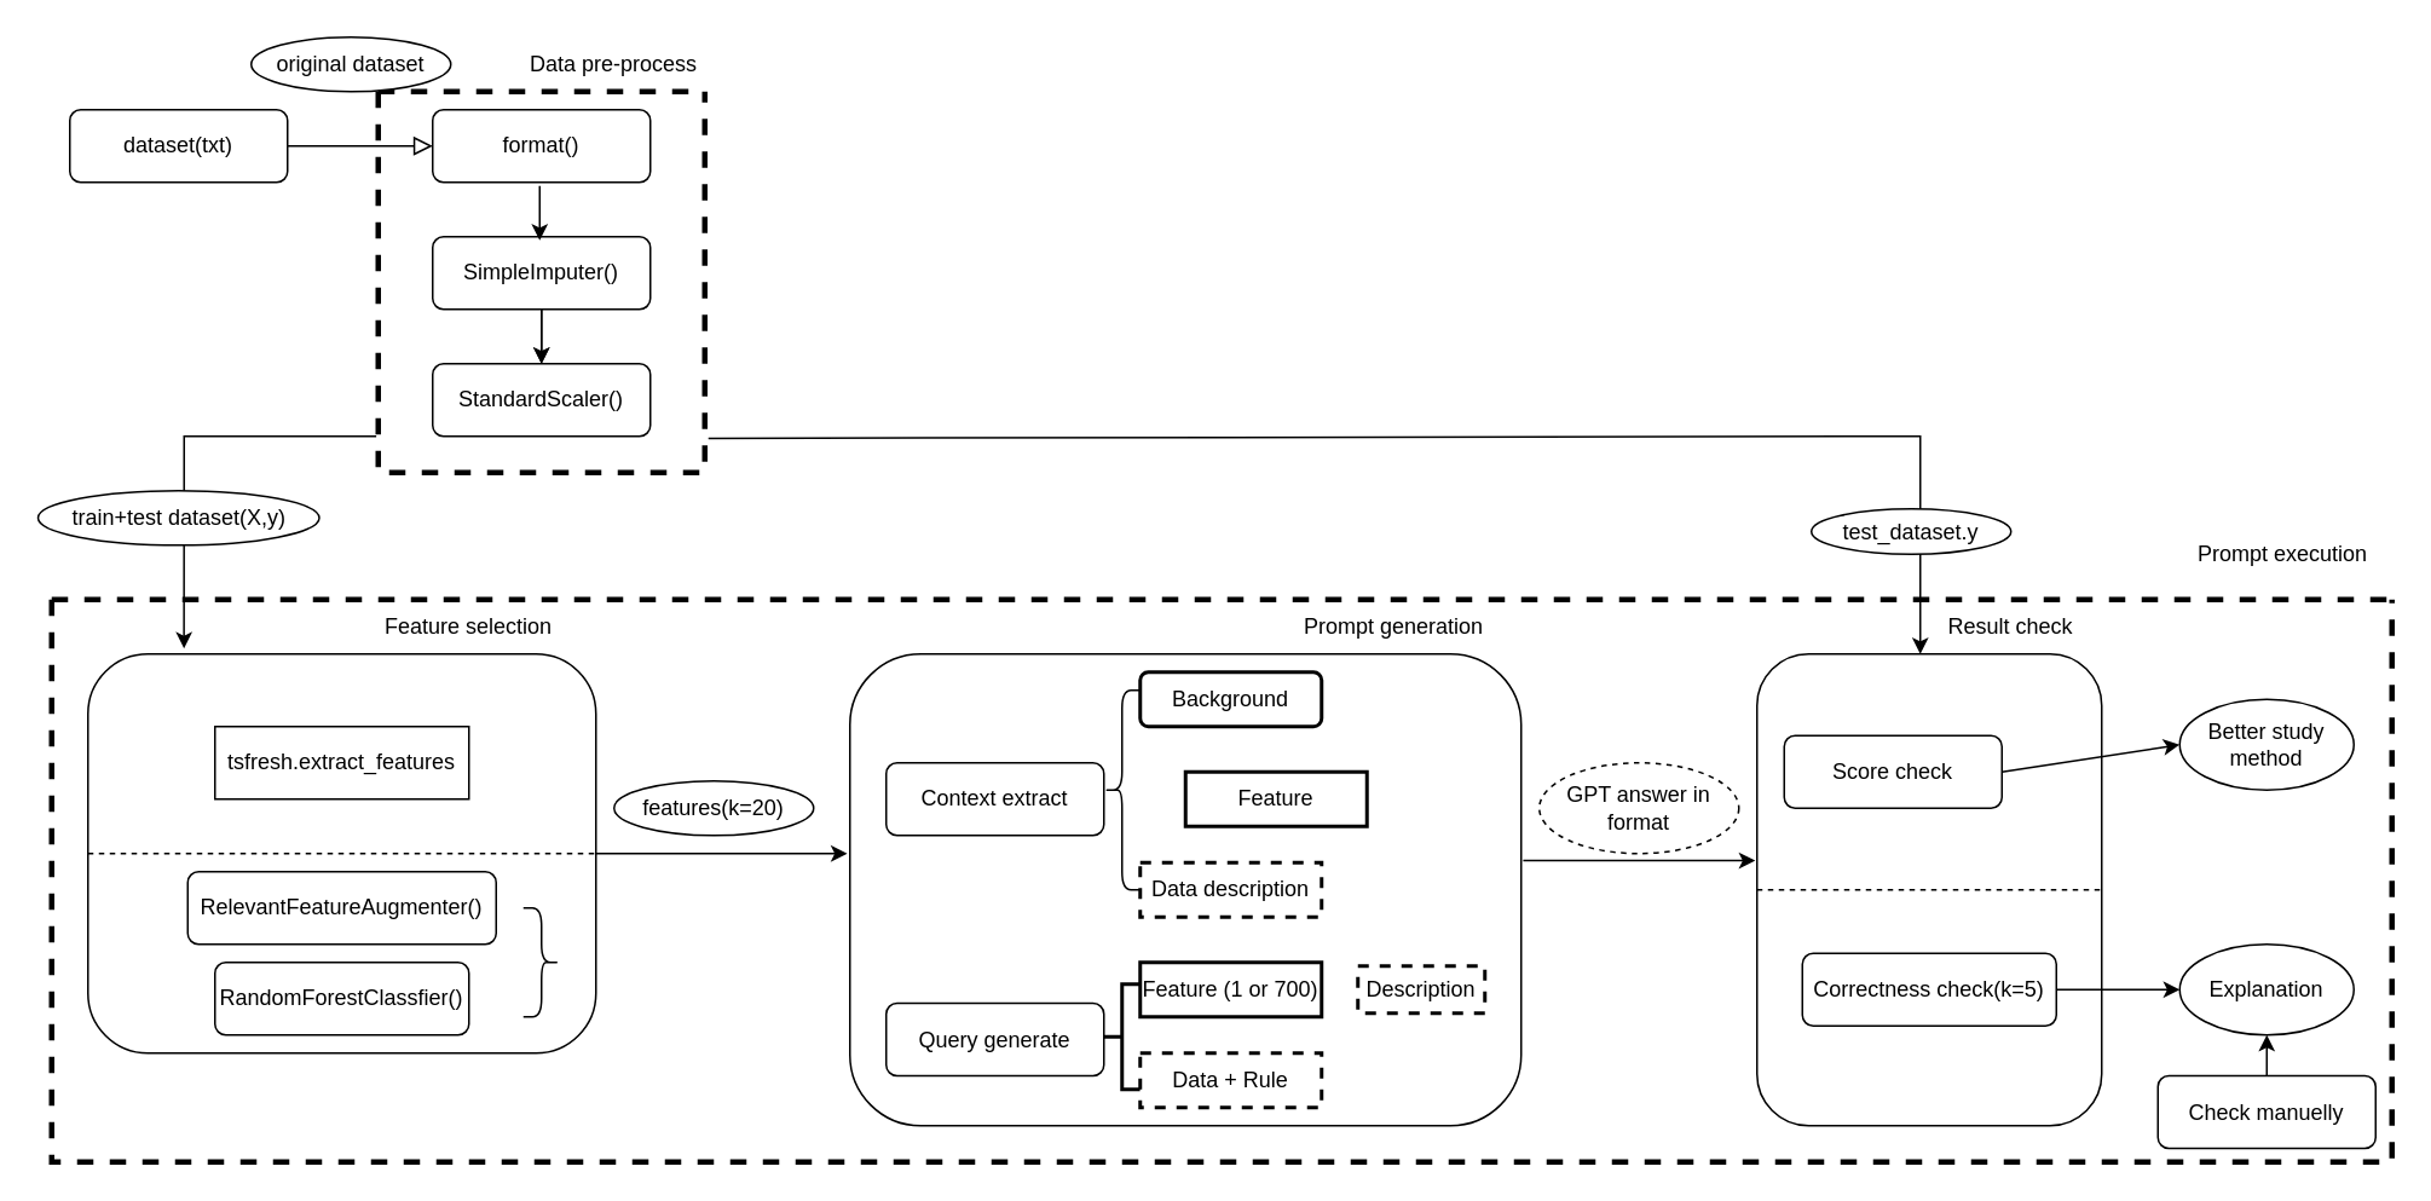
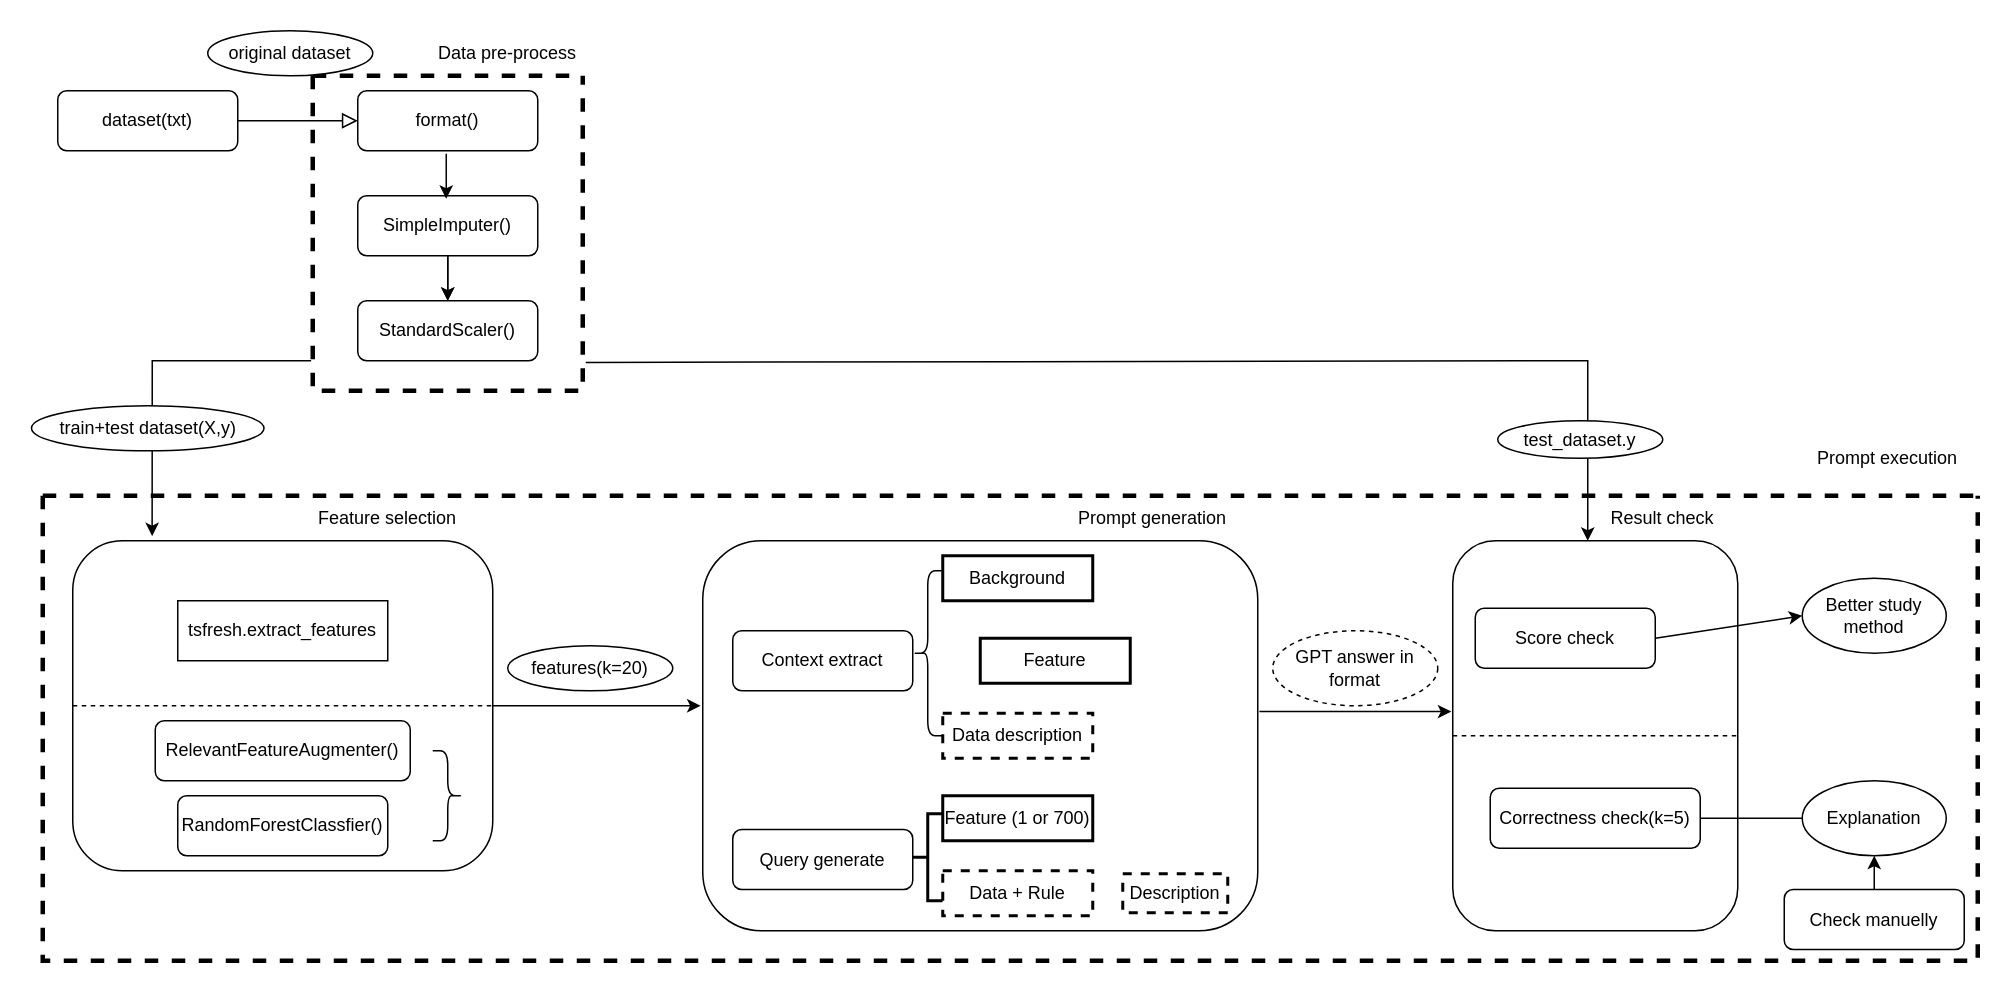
  <mxCell id="0" />
  <mxCell id="1" parent="0" />
  <mxCell id="2" value="" style="rounded=0;html=1;jettySize=auto;orthogonalLoop=1;fontSize=11;endArrow=block;endFill=0;endSize=8;strokeWidth=1;shadow=0;labelBackgroundColor=none;edgeStyle=orthogonalEdgeStyle;exitX=1;exitY=0.5;exitDx=0;exitDy=0;entryX=0;entryY=0.5;entryDx=0;entryDy=0;" parent="1" edge="1" target="9" source="3"><mxGeometry relative="1" as="geometry"><mxPoint x="168" y="162" as="sourcePoint" /><mxPoint x="238" y="152" as="targetPoint" /><Array as="points"><mxPoint x="168" y="80" /><mxPoint x="168" y="80" /></Array></mxGeometry></mxCell>
  <mxCell id="3" value="dataset(txt)" style="rounded=1;whiteSpace=wrap;html=1;fontSize=12;glass=0;strokeWidth=1;shadow=0;" parent="1" vertex="1"><mxGeometry x="38" y="60" width="120" height="40" as="geometry" /></mxCell>
  <mxCell id="4" value="" style="edgeStyle=orthogonalEdgeStyle;rounded=0;orthogonalLoop=1;jettySize=auto;html=1;" edge="1" parent="1" source="5" target="6"><mxGeometry relative="1" as="geometry" /></mxCell>
  <mxCell id="5" value="SimpleImputer()" style="rounded=1;whiteSpace=wrap;html=1;fontSize=12;glass=0;strokeWidth=1;shadow=0;" parent="1" vertex="1"><mxGeometry x="238" y="130" width="120" height="40" as="geometry" /></mxCell>
  <mxCell id="6" value="StandardScaler()" style="rounded=1;whiteSpace=wrap;html=1;fontSize=12;glass=0;strokeWidth=1;shadow=0;" parent="1" vertex="1"><mxGeometry x="238" y="200" width="120" height="40" as="geometry" /></mxCell>
  <mxCell id="7" value="" style="endArrow=classic;html=1;rounded=0;exitX=0.5;exitY=1;exitDx=0;exitDy=0;entryX=0.5;entryY=0;entryDx=0;entryDy=0;" parent="1" source="5" target="6" edge="1"><mxGeometry width="50" height="50" relative="1" as="geometry"><mxPoint x="328" y="330" as="sourcePoint" /><mxPoint x="378" y="280" as="targetPoint" /></mxGeometry></mxCell>
  <mxCell id="8" value="" style="swimlane;startSize=0;dashed=1;strokeWidth=3;" parent="1" vertex="1"><mxGeometry x="208" y="50" width="180" height="210" as="geometry" /></mxCell>
  <mxCell id="9" value="format()" style="rounded=1;whiteSpace=wrap;html=1;fontSize=12;glass=0;strokeWidth=1;shadow=0;" vertex="1" parent="8"><mxGeometry x="30" y="10" width="120" height="40" as="geometry" /></mxCell>
  <mxCell id="10" value="Data pre-process" style="text;html=1;strokeColor=none;fillColor=none;align=center;verticalAlign=middle;whiteSpace=wrap;rounded=0;" parent="1" vertex="1"><mxGeometry x="278" y="20" width="120" height="30" as="geometry" /></mxCell>
  <mxCell id="11" value="" style="swimlane;startSize=0;dashed=1;strokeWidth=3;" parent="1" vertex="1"><mxGeometry x="28" y="330" width="1290" height="310" as="geometry" /></mxCell>
  <mxCell id="12" value="" style="rounded=1;whiteSpace=wrap;html=1;" vertex="1" parent="11"><mxGeometry x="20" y="30" width="280" height="220" as="geometry" /></mxCell>
  <mxCell id="13" value="Feature selection" style="text;html=1;strokeColor=none;fillColor=none;align=center;verticalAlign=middle;whiteSpace=wrap;rounded=0;" vertex="1" parent="11"><mxGeometry x="170" width="120" height="30" as="geometry" /></mxCell>
  <mxCell id="14" value="" style="endArrow=none;dashed=1;html=1;rounded=0;exitX=0;exitY=0.5;exitDx=0;exitDy=0;entryX=1;entryY=0.5;entryDx=0;entryDy=0;" edge="1" parent="11" source="12" target="12"><mxGeometry width="50" height="50" relative="1" as="geometry"><mxPoint x="340" y="70" as="sourcePoint" /><mxPoint x="390" y="20" as="targetPoint" /></mxGeometry></mxCell>
  <mxCell id="15" value="tsfresh.extract_features" style="whiteSpace=wrap;html=1;fontSize=12;glass=0;strokeWidth=1;shadow=0;rounded=0;" parent="11" vertex="1"><mxGeometry x="90" y="70" width="140" height="40" as="geometry" /></mxCell>
  <mxCell id="16" value="RelevantFeatureAugmenter()" style="rounded=1;whiteSpace=wrap;html=1;fontSize=12;glass=0;strokeWidth=1;shadow=0;" vertex="1" parent="11"><mxGeometry x="75" y="150" width="170" height="40" as="geometry" /></mxCell>
  <mxCell id="17" value="RandomForestClassfier()" style="rounded=1;whiteSpace=wrap;html=1;fontSize=12;glass=0;strokeWidth=1;shadow=0;" vertex="1" parent="11"><mxGeometry x="90" y="200" width="140" height="40" as="geometry" /></mxCell>
  <mxCell id="18" value="" style="shape=curlyBracket;whiteSpace=wrap;html=1;rounded=1;flipH=1;labelPosition=right;verticalLabelPosition=middle;align=left;verticalAlign=middle;" vertex="1" parent="11"><mxGeometry x="260" y="170" width="20" height="60" as="geometry" /></mxCell>
  <mxCell id="19" value="" style="rounded=1;whiteSpace=wrap;html=1;" vertex="1" parent="11"><mxGeometry x="440" y="30" width="370" height="260" as="geometry" /></mxCell>
  <mxCell id="20" value="features(k=20)" style="ellipse;whiteSpace=wrap;html=1;" vertex="1" parent="11"><mxGeometry x="310" y="100" width="110" height="30" as="geometry" /></mxCell>
  <mxCell id="21" value="" style="endArrow=classic;html=1;rounded=0;exitX=1;exitY=0.5;exitDx=0;exitDy=0;entryX=-0.004;entryY=0.423;entryDx=0;entryDy=0;entryPerimeter=0;" edge="1" parent="11" source="12" target="19"><mxGeometry width="50" height="50" relative="1" as="geometry"><mxPoint x="340" y="70" as="sourcePoint" /><mxPoint x="390" y="20" as="targetPoint" /></mxGeometry></mxCell>
  <mxCell id="22" value="Prompt generation" style="text;html=1;strokeColor=none;fillColor=none;align=center;verticalAlign=middle;whiteSpace=wrap;rounded=0;" vertex="1" parent="11"><mxGeometry x="680" width="120" height="30" as="geometry" /></mxCell>
  <mxCell id="23" value="Context extract" style="rounded=1;whiteSpace=wrap;html=1;fontSize=12;glass=0;strokeWidth=1;shadow=0;" parent="11" vertex="1"><mxGeometry x="460" y="90" width="120" height="40" as="geometry" /></mxCell>
  <mxCell id="24" value="Query generate" style="rounded=1;whiteSpace=wrap;html=1;fontSize=12;glass=0;strokeWidth=1;shadow=0;" parent="11" vertex="1"><mxGeometry x="460" y="222.5" width="120" height="40" as="geometry" /></mxCell>
- <mxCell id="25" value="Background" style="whiteSpace=wrap;html=1;align=center;strokeWidth=2;rounded=1;" parent="11" vertex="1"><mxGeometry x="600" y="40" width="100" height="30" as="geometry" /></mxCell>
+ <mxCell id="25" value="Background" style="whiteSpace=wrap;html=1;align=center;strokeWidth=2;" parent="11" vertex="1"><mxGeometry x="600" y="40" width="100" height="30" as="geometry" /></mxCell>
  <mxCell id="26" value="Feature" style="whiteSpace=wrap;html=1;align=center;strokeWidth=2;" parent="11" vertex="1"><mxGeometry x="625" y="95" width="100" height="30" as="geometry" /></mxCell>
  <mxCell id="27" value="Feature (1 or 700)" style="whiteSpace=wrap;html=1;align=center;strokeWidth=2;" parent="11" vertex="1"><mxGeometry x="600" y="200" width="100" height="30" as="geometry" /></mxCell>
  <mxCell id="28" value="" style="shape=curlyBracket;whiteSpace=wrap;html=1;rounded=1;labelPosition=left;verticalLabelPosition=middle;align=right;verticalAlign=middle;" vertex="1" parent="11"><mxGeometry x="580" y="50" width="20" height="110" as="geometry" /></mxCell>
  <mxCell id="29" value="Data description" style="whiteSpace=wrap;html=1;align=center;strokeWidth=2;dashed=1;" vertex="1" parent="11"><mxGeometry x="600" y="145" width="100" height="30" as="geometry" /></mxCell>
  <mxCell id="30" value="" style="strokeWidth=2;html=1;shape=mxgraph.flowchart.annotation_2;align=left;labelPosition=right;pointerEvents=1;" vertex="1" parent="11"><mxGeometry x="580" y="212" width="20" height="58" as="geometry" /></mxCell>
  <mxCell id="31" value="Data + Rule" style="whiteSpace=wrap;html=1;align=center;strokeWidth=2;dashed=1;" vertex="1" parent="11"><mxGeometry x="600" y="250" width="100" height="30" as="geometry" /></mxCell>
- <mxCell id="32" value="Description" style="whiteSpace=wrap;html=1;align=center;strokeWidth=2;dashed=1;" vertex="1" parent="11"><mxGeometry x="720" y="202" width="70" height="26" as="geometry" /></mxCell>
+ <mxCell id="32" value="Description" style="whiteSpace=wrap;html=1;align=center;strokeWidth=2;dashed=1;" vertex="1" parent="11"><mxGeometry x="720" y="252" width="70" height="26" as="geometry" /></mxCell>
  <mxCell id="33" value="" style="rounded=1;whiteSpace=wrap;html=1;" vertex="1" parent="11"><mxGeometry x="940" y="30" width="190" height="260" as="geometry" /></mxCell>
  <mxCell id="34" value="" style="endArrow=classic;html=1;rounded=0;exitX=1.003;exitY=0.438;exitDx=0;exitDy=0;exitPerimeter=0;entryX=-0.005;entryY=0.438;entryDx=0;entryDy=0;entryPerimeter=0;" edge="1" parent="11" source="19" target="33"><mxGeometry width="50" height="50" relative="1" as="geometry"><mxPoint x="807" y="144" as="sourcePoint" /><mxPoint x="890" y="144" as="targetPoint" /></mxGeometry></mxCell>
  <mxCell id="35" value="GPT answer in format" style="ellipse;whiteSpace=wrap;html=1;dashed=1;" vertex="1" parent="11"><mxGeometry x="820" y="90" width="110" height="50" as="geometry" /></mxCell>
  <mxCell id="36" value="Score check" style="rounded=1;whiteSpace=wrap;html=1;fontSize=12;glass=0;strokeWidth=1;shadow=0;" parent="11" vertex="1"><mxGeometry x="955" y="75" width="120" height="40" as="geometry" /></mxCell>
  <mxCell id="37" value="Correctness check(k=5)" style="rounded=1;whiteSpace=wrap;html=1;fontSize=12;glass=0;strokeWidth=1;shadow=0;" vertex="1" parent="11"><mxGeometry x="965" y="195" width="140" height="40" as="geometry" /></mxCell>
  <mxCell id="38" value="Better study method" style="ellipse;whiteSpace=wrap;html=1;" vertex="1" parent="11"><mxGeometry x="1173" y="55" width="96" height="50" as="geometry" /></mxCell>
  <mxCell id="39" value="" style="endArrow=classic;html=1;rounded=0;exitX=1;exitY=0.5;exitDx=0;exitDy=0;entryX=0;entryY=0.5;entryDx=0;entryDy=0;" edge="1" parent="11" source="36" target="38"><mxGeometry width="50" height="50" relative="1" as="geometry"><mxPoint x="630" y="20" as="sourcePoint" /><mxPoint x="680" y="-30" as="targetPoint" /></mxGeometry></mxCell>
  <mxCell id="40" value="Result check" style="text;html=1;strokeColor=none;fillColor=none;align=center;verticalAlign=middle;whiteSpace=wrap;rounded=0;" vertex="1" parent="11"><mxGeometry x="1020" width="120" height="30" as="geometry" /></mxCell>
  <mxCell id="41" value="" style="endArrow=none;dashed=1;html=1;rounded=0;exitX=0;exitY=0.5;exitDx=0;exitDy=0;entryX=1;entryY=0.5;entryDx=0;entryDy=0;" edge="1" parent="11" source="33" target="33"><mxGeometry width="50" height="50" relative="1" as="geometry"><mxPoint x="941" y="150" as="sourcePoint" /><mxPoint x="1221" y="150" as="targetPoint" /></mxGeometry></mxCell>
  <mxCell id="42" value="Explanation" style="ellipse;whiteSpace=wrap;html=1;" vertex="1" parent="11"><mxGeometry x="1173" y="190" width="96" height="50" as="geometry" /></mxCell>
- <mxCell id="43" value="" style="endArrow=classic;html=1;rounded=0;exitX=1;exitY=0.5;exitDx=0;exitDy=0;" edge="1" parent="11" source="37" target="42"><mxGeometry width="50" height="50" relative="1" as="geometry"><mxPoint x="1125" y="555" as="sourcePoint" /><mxPoint x="1310" y="579" as="targetPoint" /></mxGeometry></mxCell>
+ <mxCell id="43" value="" style="endArrow=none;html=1;rounded=0;exitX=1;exitY=0.5;exitDx=0;exitDy=0;" edge="1" parent="11" source="37" target="42"><mxGeometry width="50" height="50" relative="1" as="geometry"><mxPoint x="1125" y="555" as="sourcePoint" /><mxPoint x="1310" y="579" as="targetPoint" /></mxGeometry></mxCell>
  <mxCell id="44" value="Check manuelly" style="rounded=1;whiteSpace=wrap;html=1;fontSize=12;glass=0;strokeWidth=1;shadow=0;" parent="11" vertex="1"><mxGeometry x="1161" y="262.5" width="120" height="40" as="geometry" /></mxCell>
  <mxCell id="45" value="" style="endArrow=classic;html=1;rounded=0;entryX=0.5;entryY=1;entryDx=0;entryDy=0;exitX=0.5;exitY=0;exitDx=0;exitDy=0;" parent="11" source="44" target="42" edge="1"><mxGeometry width="50" height="50" relative="1" as="geometry"><mxPoint x="570" y="550" as="sourcePoint" /><mxPoint x="620" y="500" as="targetPoint" /></mxGeometry></mxCell>
  <mxCell id="46" value="" style="edgeStyle=orthogonalEdgeStyle;rounded=0;orthogonalLoop=1;jettySize=auto;html=1;" edge="1" parent="1"><mxGeometry relative="1" as="geometry"><mxPoint x="297" y="102" as="sourcePoint" /><mxPoint x="297" y="132" as="targetPoint" /></mxGeometry></mxCell>
  <mxCell id="47" value="" style="endArrow=classic;html=1;rounded=0;exitX=-0.006;exitY=0.905;exitDx=0;exitDy=0;entryX=0.189;entryY=-0.014;entryDx=0;entryDy=0;entryPerimeter=0;exitPerimeter=0;" edge="1" parent="1" source="8" target="12"><mxGeometry width="50" height="50" relative="1" as="geometry"><mxPoint x="708" y="400" as="sourcePoint" /><mxPoint x="758" y="350" as="targetPoint" /><Array as="points"><mxPoint x="101" y="240" /></Array></mxGeometry></mxCell>
  <mxCell id="48" value="Prompt execution" style="text;html=1;strokeColor=none;fillColor=none;align=center;verticalAlign=middle;whiteSpace=wrap;rounded=0;" parent="1" vertex="1"><mxGeometry x="1198" y="290" width="120" height="30" as="geometry" /></mxCell>
  <mxCell id="49" value="original dataset" style="ellipse;whiteSpace=wrap;html=1;" vertex="1" parent="1"><mxGeometry x="138" y="20" width="110" height="30" as="geometry" /></mxCell>
  <mxCell id="50" value="train+test dataset(X,y)" style="ellipse;whiteSpace=wrap;html=1;" vertex="1" parent="1"><mxGeometry x="20.5" y="270" width="155" height="30" as="geometry" /></mxCell>
  <mxCell id="51" value="" style="endArrow=classic;html=1;rounded=0;exitX=1.011;exitY=0.91;exitDx=0;exitDy=0;exitPerimeter=0;" edge="1" parent="1" source="8"><mxGeometry width="50" height="50" relative="1" as="geometry"><mxPoint x="658" y="360" as="sourcePoint" /><mxPoint x="1058" y="360" as="targetPoint" /><Array as="points"><mxPoint x="1058" y="240" /></Array></mxGeometry></mxCell>
  <mxCell id="52" value="test_dataset.y" style="ellipse;whiteSpace=wrap;html=1;" vertex="1" parent="1"><mxGeometry x="998" y="280" width="110" height="25" as="geometry" /></mxCell>
